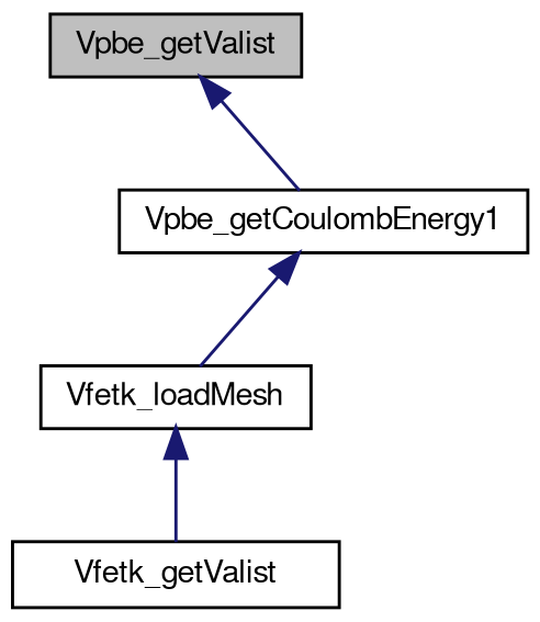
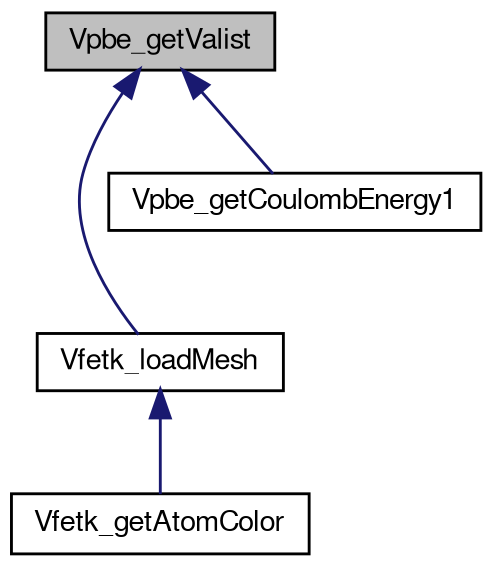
  digraph {
    rankdir=TB
    node [color=black fillcolor=white fontname=FreeSans fontsize=10 shape=record style=filled]
    edge [color=midnightblue dir=back fontname=FreeSans fontsize=10 labelfontname=FreeSans labelfontsize=10 style=solid]
    n1 [fillcolor=grey75 fontcolor=black height=0.2 label=Vpbe_getValist width=0.4]
    n2 [height=0.2 label=Vfetk_loadMesh width=0.4]
    n3 [height=0.2 label=Vpbe_getCoulombEnergy1 width=0.4]
-   n4 [height=0.2 label=Vfetk_getValist width=0.4]
-   n3 -> n2
+   n4 [height=0.2 label=Vfetk_getAtomColor width=0.4]
+   n1 -> n2
    n1 -> n3
    n2 -> n4
  }
